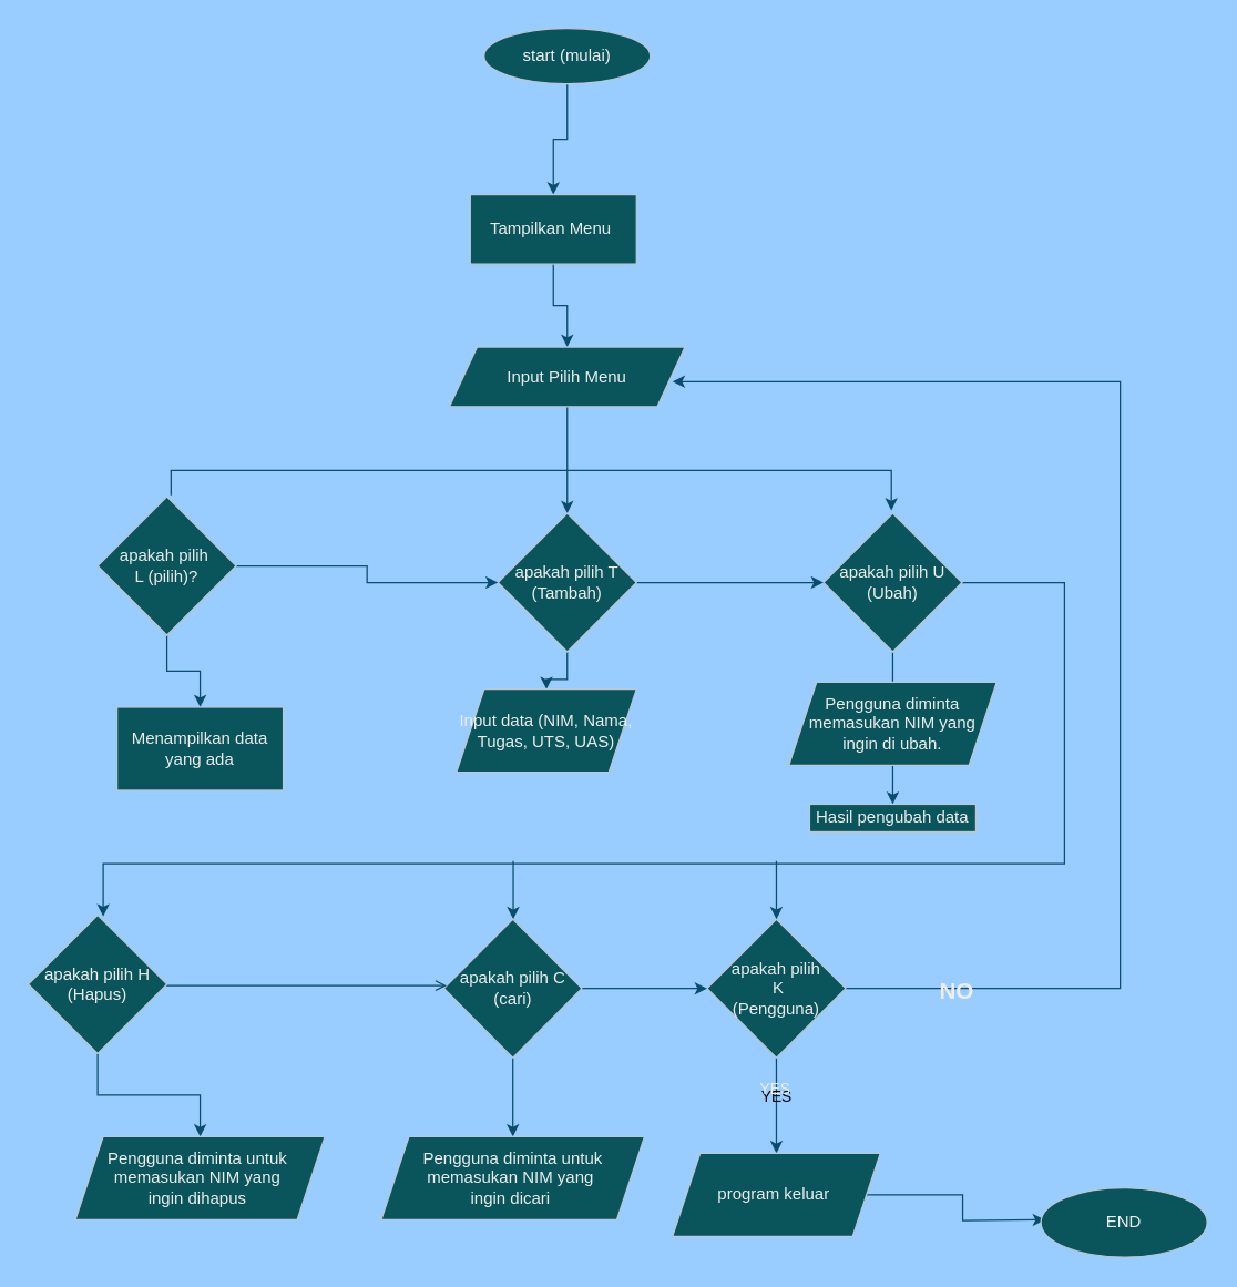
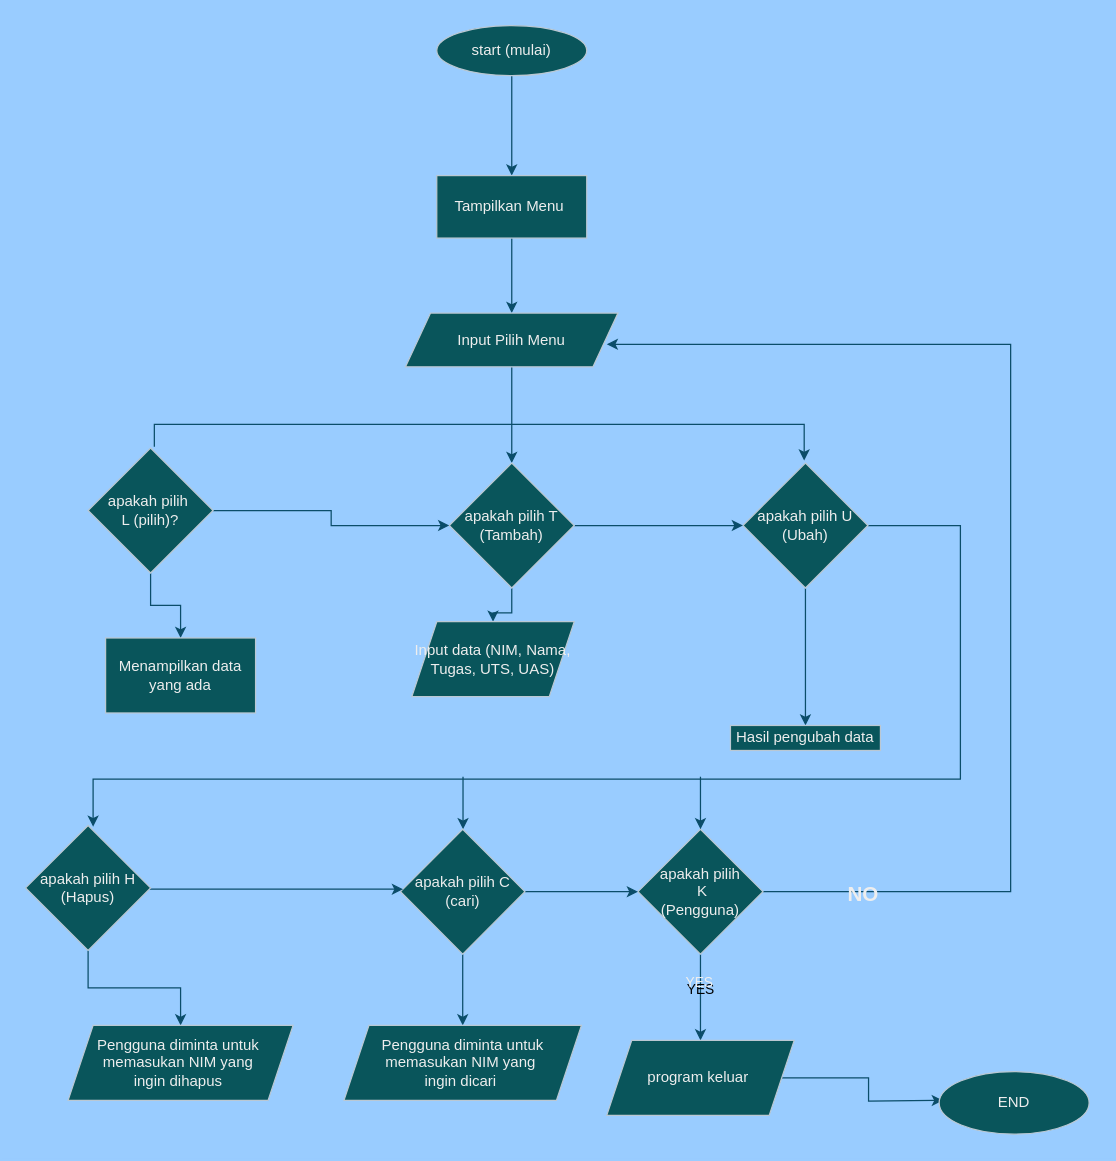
  <mxCell id="0" />
  <mxCell id="1" parent="0" />
  <mxCell id="2" value="" style="edgeStyle=orthogonalEdgeStyle;rounded=0;orthogonalLoop=1;jettySize=auto;html=1;labelBackgroundColor=none;strokeColor=#0B4D6A;fontColor=default;" edge="1" parent="1" source="3" target="5"><mxGeometry relative="1" as="geometry" /></mxCell>
  <mxCell id="3" value="start (mulai)" style="ellipse;whiteSpace=wrap;html=1;labelBackgroundColor=none;fillColor=#09555B;strokeColor=#BAC8D3;fontColor=#EEEEEE;" vertex="1" parent="1"><mxGeometry x="349" y="20" width="120" height="40" as="geometry" /></mxCell>
  <mxCell id="4" value="" style="edgeStyle=orthogonalEdgeStyle;rounded=0;orthogonalLoop=1;jettySize=auto;html=1;labelBackgroundColor=none;strokeColor=#0B4D6A;fontColor=default;" edge="1" parent="1" source="5" target="7"><mxGeometry relative="1" as="geometry" /></mxCell>
- <mxCell id="5" value="Tampilkan Menu&amp;nbsp;" style="rounded=0;whiteSpace=wrap;html=1;labelBackgroundColor=none;fillColor=#09555B;strokeColor=#BAC8D3;fontColor=#EEEEEE;" vertex="1" parent="1"><mxGeometry x="339" y="140" width="120" height="50" as="geometry" /></mxCell>
+ <mxCell id="5" value="Tampilkan Menu&amp;nbsp;" style="rounded=0;whiteSpace=wrap;html=1;labelBackgroundColor=none;fillColor=#09555B;strokeColor=#BAC8D3;fontColor=#EEEEEE;" vertex="1" parent="1"><mxGeometry x="349" y="140" width="120" height="50" as="geometry" /></mxCell>
  <mxCell id="6" value="" style="edgeStyle=orthogonalEdgeStyle;rounded=0;orthogonalLoop=1;jettySize=auto;html=1;labelBackgroundColor=none;strokeColor=#0B4D6A;fontColor=default;" edge="1" parent="1" source="7" target="13"><mxGeometry relative="1" as="geometry" /></mxCell>
  <mxCell id="7" value="Input Pilih Menu" style="shape=parallelogram;perimeter=parallelogramPerimeter;whiteSpace=wrap;html=1;fixedSize=1;labelBackgroundColor=none;fillColor=#09555B;strokeColor=#BAC8D3;fontColor=#EEEEEE;" vertex="1" parent="1"><mxGeometry x="324" y="250" width="170" height="43" as="geometry" /></mxCell>
  <mxCell id="8" value="" style="edgeStyle=orthogonalEdgeStyle;rounded=0;orthogonalLoop=1;jettySize=auto;html=1;labelBackgroundColor=none;strokeColor=#0B4D6A;fontColor=default;" edge="1" parent="1" source="10" target="32"><mxGeometry relative="1" as="geometry" /></mxCell>
  <mxCell id="9" value="" style="edgeStyle=orthogonalEdgeStyle;rounded=0;orthogonalLoop=1;jettySize=auto;html=1;exitX=1;exitY=0.5;exitDx=0;exitDy=0;labelBackgroundColor=none;strokeColor=#0B4D6A;fontColor=default;" edge="1" parent="1" source="10"><mxGeometry relative="1" as="geometry"><mxPoint x="687.091" y="402.001" as="sourcePoint" /><mxPoint x="74" y="661" as="targetPoint" /><Array as="points"><mxPoint x="768" y="420" /><mxPoint x="768" y="623" /><mxPoint x="74" y="623" /></Array></mxGeometry></mxCell>
  <mxCell id="10" value="apakah pilih U&lt;div&gt;(Ubah)&lt;/div&gt;" style="rhombus;whiteSpace=wrap;html=1;labelBackgroundColor=none;fillColor=#09555B;strokeColor=#BAC8D3;fontColor=#EEEEEE;" vertex="1" parent="1"><mxGeometry x="594" y="370" width="100" height="100" as="geometry" /></mxCell>
  <mxCell id="11" value="" style="edgeStyle=orthogonalEdgeStyle;rounded=0;orthogonalLoop=1;jettySize=auto;html=1;fontColor=default;entryX=0;entryY=0.5;entryDx=0;entryDy=0;labelBackgroundColor=none;strokeColor=#0B4D6A;" edge="1" parent="1" source="13" target="10"><mxGeometry relative="1" as="geometry"><mxPoint x="494" y="399" as="targetPoint" /></mxGeometry></mxCell>
  <mxCell id="12" value="" style="edgeStyle=orthogonalEdgeStyle;rounded=0;orthogonalLoop=1;jettySize=auto;html=1;labelBackgroundColor=none;strokeColor=#0B4D6A;fontColor=default;" edge="1" parent="1" source="13" target="30"><mxGeometry relative="1" as="geometry" /></mxCell>
  <mxCell id="13" value="apakah pilih T&lt;div&gt;(Tambah)&lt;/div&gt;" style="rhombus;whiteSpace=wrap;html=1;labelBackgroundColor=none;fillColor=#09555B;strokeColor=#BAC8D3;fontColor=#EEEEEE;" vertex="1" parent="1"><mxGeometry x="359" y="370" width="100" height="100" as="geometry" /></mxCell>
  <mxCell id="14" value="" style="edgeStyle=orthogonalEdgeStyle;rounded=0;orthogonalLoop=1;jettySize=auto;html=1;fontColor=default;entryX=0;entryY=0.5;entryDx=0;entryDy=0;labelBackgroundColor=none;strokeColor=#0B4D6A;" edge="1" parent="1" source="16" target="13"><mxGeometry relative="1" as="geometry"><mxPoint x="254" y="399" as="targetPoint" /></mxGeometry></mxCell>
  <mxCell id="15" value="" style="edgeStyle=orthogonalEdgeStyle;rounded=0;orthogonalLoop=1;jettySize=auto;html=1;labelBackgroundColor=none;strokeColor=#0B4D6A;fontColor=default;" edge="1" parent="1" source="16" target="29"><mxGeometry relative="1" as="geometry" /></mxCell>
  <mxCell id="16" value="apakah pilih&amp;nbsp;&lt;div&gt;L (pilih)?&lt;/div&gt;" style="rhombus;whiteSpace=wrap;html=1;labelBackgroundColor=none;fillColor=#09555B;strokeColor=#BAC8D3;fontColor=#EEEEEE;" vertex="1" parent="1"><mxGeometry x="70" y="358" width="100" height="100" as="geometry" /></mxCell>
  <mxCell id="17" value="YES&lt;div&gt;&lt;br&gt;&lt;/div&gt;" style="rounded=0;orthogonalLoop=1;jettySize=auto;html=1;labelBackgroundColor=none;strokeColor=#0B4D6A;fontColor=default;" edge="1" parent="1" source="21" target="34"><mxGeometry relative="1" as="geometry" /></mxCell>
  <mxCell id="18" value="YES" style="edgeLabel;html=1;align=center;verticalAlign=middle;resizable=0;points=[];labelBackgroundColor=none;fontColor=#EEEEEE;" vertex="1" connectable="0" parent="17"><mxGeometry x="-0.374" y="-2" relative="1" as="geometry"><mxPoint as="offset" /></mxGeometry></mxCell>
  <mxCell id="19" value="" style="edgeStyle=orthogonalEdgeStyle;rounded=0;orthogonalLoop=1;jettySize=auto;html=1;labelBackgroundColor=none;strokeColor=#0B4D6A;fontColor=default;" edge="1" parent="1"><mxGeometry relative="1" as="geometry"><mxPoint x="608.23" y="713" as="sourcePoint" /><mxPoint x="484.997" y="275" as="targetPoint" /><Array as="points"><mxPoint x="808.23" y="713" /><mxPoint x="808.23" y="275" /></Array></mxGeometry></mxCell>
  <mxCell id="20" value="&lt;h2&gt;NO&lt;/h2&gt;" style="edgeLabel;html=1;align=center;verticalAlign=middle;resizable=0;points=[];labelBackgroundColor=none;fontColor=#EEEEEE;" vertex="1" connectable="0" parent="19"><mxGeometry x="-0.831" y="-1" relative="1" as="geometry"><mxPoint as="offset" /></mxGeometry></mxCell>
  <mxCell id="21" value="apakah pilih&lt;div&gt;&amp;nbsp;K&lt;div&gt;(Pengguna)&lt;/div&gt;&lt;/div&gt;" style="rhombus;whiteSpace=wrap;html=1;labelBackgroundColor=none;fillColor=#09555B;strokeColor=#BAC8D3;fontColor=#EEEEEE;" vertex="1" parent="1"><mxGeometry x="510" y="663" width="100" height="100" as="geometry" /></mxCell>
  <mxCell id="22" value="" style="edgeStyle=orthogonalEdgeStyle;rounded=0;orthogonalLoop=1;jettySize=auto;html=1;labelBackgroundColor=none;strokeColor=#0B4D6A;fontColor=default;" edge="1" parent="1" source="25" target="21"><mxGeometry relative="1" as="geometry" /></mxCell>
  <mxCell id="23" value="" style="rounded=0;orthogonalLoop=1;jettySize=auto;html=1;labelBackgroundColor=none;strokeColor=#0B4D6A;fontColor=default;" edge="1" parent="1" source="25" target="35"><mxGeometry relative="1" as="geometry" /></mxCell>
  <mxCell id="24" value="" style="rounded=0;orthogonalLoop=1;jettySize=auto;html=1;labelBackgroundColor=none;strokeColor=#0B4D6A;fontColor=default;" edge="1" parent="1"><mxGeometry relative="1" as="geometry"><mxPoint x="370" y="621" as="sourcePoint" /><mxPoint x="370" y="663" as="targetPoint" /></mxGeometry></mxCell>
  <mxCell id="25" value="apakah pilih C&lt;div&gt;(cari)&lt;/div&gt;" style="rhombus;whiteSpace=wrap;html=1;labelBackgroundColor=none;fillColor=#09555B;strokeColor=#BAC8D3;fontColor=#EEEEEE;" vertex="1" parent="1"><mxGeometry x="320" y="663" width="99.5" height="100" as="geometry" /></mxCell>
- <mxCell id="26" value="" style="edgeStyle=orthogonalEdgeStyle;rounded=0;orthogonalLoop=1;jettySize=auto;html=1;labelBackgroundColor=none;strokeColor=#0B4D6A;fontColor=default;endArrow=open;" edge="1" parent="1" source="28" target="25"><mxGeometry relative="1" as="geometry"><Array as="points"><mxPoint x="240" y="711" /><mxPoint x="240" y="711" /></Array></mxGeometry></mxCell>
+ <mxCell id="26" value="" style="edgeStyle=orthogonalEdgeStyle;rounded=0;orthogonalLoop=1;jettySize=auto;html=1;labelBackgroundColor=none;strokeColor=#0B4D6A;fontColor=default;" edge="1" parent="1" source="28" target="25"><mxGeometry relative="1" as="geometry"><Array as="points"><mxPoint x="240" y="711" /><mxPoint x="240" y="711" /></Array></mxGeometry></mxCell>
  <mxCell id="27" value="" style="edgeStyle=orthogonalEdgeStyle;rounded=0;orthogonalLoop=1;jettySize=auto;html=1;labelBackgroundColor=none;strokeColor=#0B4D6A;fontColor=default;" edge="1" parent="1" source="28" target="36"><mxGeometry relative="1" as="geometry" /></mxCell>
  <mxCell id="28" value="apakah pilih H&lt;div&gt;(Hapus)&lt;/div&gt;" style="rhombus;whiteSpace=wrap;html=1;labelBackgroundColor=none;fillColor=#09555B;strokeColor=#BAC8D3;fontColor=#EEEEEE;" vertex="1" parent="1"><mxGeometry x="20" y="660" width="100" height="100" as="geometry" /></mxCell>
  <mxCell id="29" value="Menampilkan data yang ada" style="rounded=0;whiteSpace=wrap;html=1;labelBackgroundColor=none;fillColor=#09555B;strokeColor=#BAC8D3;fontColor=#EEEEEE;" vertex="1" parent="1"><mxGeometry x="84" y="510" width="120" height="60" as="geometry" /></mxCell>
  <mxCell id="30" value="Input data (NIM, Nama, Tugas, UTS, UAS)" style="shape=parallelogram;perimeter=parallelogramPerimeter;whiteSpace=wrap;html=1;fixedSize=1;labelBackgroundColor=none;fillColor=#09555B;strokeColor=#BAC8D3;fontColor=#EEEEEE;" vertex="1" parent="1"><mxGeometry x="329" y="497" width="130" height="60" as="geometry" /></mxCell>
- <mxCell id="31" value="Pengguna diminta memasukan NIM yang ingin di ubah." style="shape=parallelogram;perimeter=parallelogramPerimeter;whiteSpace=wrap;html=1;fixedSize=1;labelBackgroundColor=none;fillColor=#09555B;strokeColor=#BAC8D3;fontColor=#EEEEEE;" vertex="1" parent="1"><mxGeometry x="569" y="492" width="150" height="60" as="geometry" /></mxCell>
  <mxCell id="32" value="Hasil pengubah data" style="rounded=0;whiteSpace=wrap;html=1;labelBackgroundColor=none;fillColor=#09555B;strokeColor=#BAC8D3;fontColor=#EEEEEE;" vertex="1" parent="1"><mxGeometry x="584" y="580" width="120" height="20" as="geometry" /></mxCell>
  <mxCell id="33" value="" style="edgeStyle=orthogonalEdgeStyle;rounded=0;orthogonalLoop=1;jettySize=auto;html=1;labelBackgroundColor=none;strokeColor=#0B4D6A;fontColor=default;" edge="1" parent="1" source="34"><mxGeometry relative="1" as="geometry"><mxPoint x="754" y="880" as="targetPoint" /></mxGeometry></mxCell>
  <mxCell id="34" value="program keluar&amp;nbsp;" style="shape=parallelogram;perimeter=parallelogramPerimeter;whiteSpace=wrap;html=1;fixedSize=1;labelBackgroundColor=none;fillColor=#09555B;strokeColor=#BAC8D3;fontColor=#EEEEEE;" vertex="1" parent="1"><mxGeometry x="485" y="832" width="150" height="60" as="geometry" /></mxCell>
  <mxCell id="35" value="Pengguna diminta untuk memasukan NIM yang&amp;nbsp;&lt;div&gt;ingin dicari&amp;nbsp;&lt;/div&gt;" style="shape=parallelogram;perimeter=parallelogramPerimeter;whiteSpace=wrap;html=1;fixedSize=1;labelBackgroundColor=none;fillColor=#09555B;strokeColor=#BAC8D3;fontColor=#EEEEEE;" vertex="1" parent="1"><mxGeometry x="274.75" y="820" width="190" height="60" as="geometry" /></mxCell>
  <mxCell id="36" value="Pengguna diminta untuk&amp;nbsp;&lt;div&gt;memasukan NIM yang&amp;nbsp;&lt;/div&gt;&lt;div&gt;ingin dihapus&amp;nbsp;&lt;/div&gt;" style="shape=parallelogram;perimeter=parallelogramPerimeter;whiteSpace=wrap;html=1;fixedSize=1;labelBackgroundColor=none;fillColor=#09555B;strokeColor=#BAC8D3;fontColor=#EEEEEE;" vertex="1" parent="1"><mxGeometry x="54" y="820" width="180" height="60" as="geometry" /></mxCell>
  <mxCell id="37" value="END" style="ellipse;whiteSpace=wrap;html=1;labelBackgroundColor=none;fillColor=#09555B;strokeColor=#BAC8D3;fontColor=#EEEEEE;" vertex="1" parent="1"><mxGeometry x="751" y="857" width="120" height="50" as="geometry" /></mxCell>
  <mxCell id="38" value="" style="edgeStyle=none;orthogonalLoop=1;jettySize=auto;html=1;rounded=0;entryX=0.5;entryY=0;entryDx=0;entryDy=0;labelBackgroundColor=none;strokeColor=#0B4D6A;fontColor=default;" edge="1" parent="1"><mxGeometry width="80" relative="1" as="geometry"><mxPoint x="123" y="357" as="sourcePoint" /><mxPoint x="643" y="368" as="targetPoint" /><Array as="points"><mxPoint x="123" y="339" /><mxPoint x="643" y="339" /></Array></mxGeometry></mxCell>
  <mxCell id="39" value="" style="edgeStyle=none;orthogonalLoop=1;jettySize=auto;html=1;rounded=0;entryX=0.5;entryY=0;entryDx=0;entryDy=0;labelBackgroundColor=none;strokeColor=#0B4D6A;fontColor=default;" edge="1" parent="1" target="21"><mxGeometry width="100" relative="1" as="geometry"><mxPoint x="560" y="621" as="sourcePoint" /><mxPoint x="240" y="211" as="targetPoint" /><Array as="points" /></mxGeometry></mxCell>
